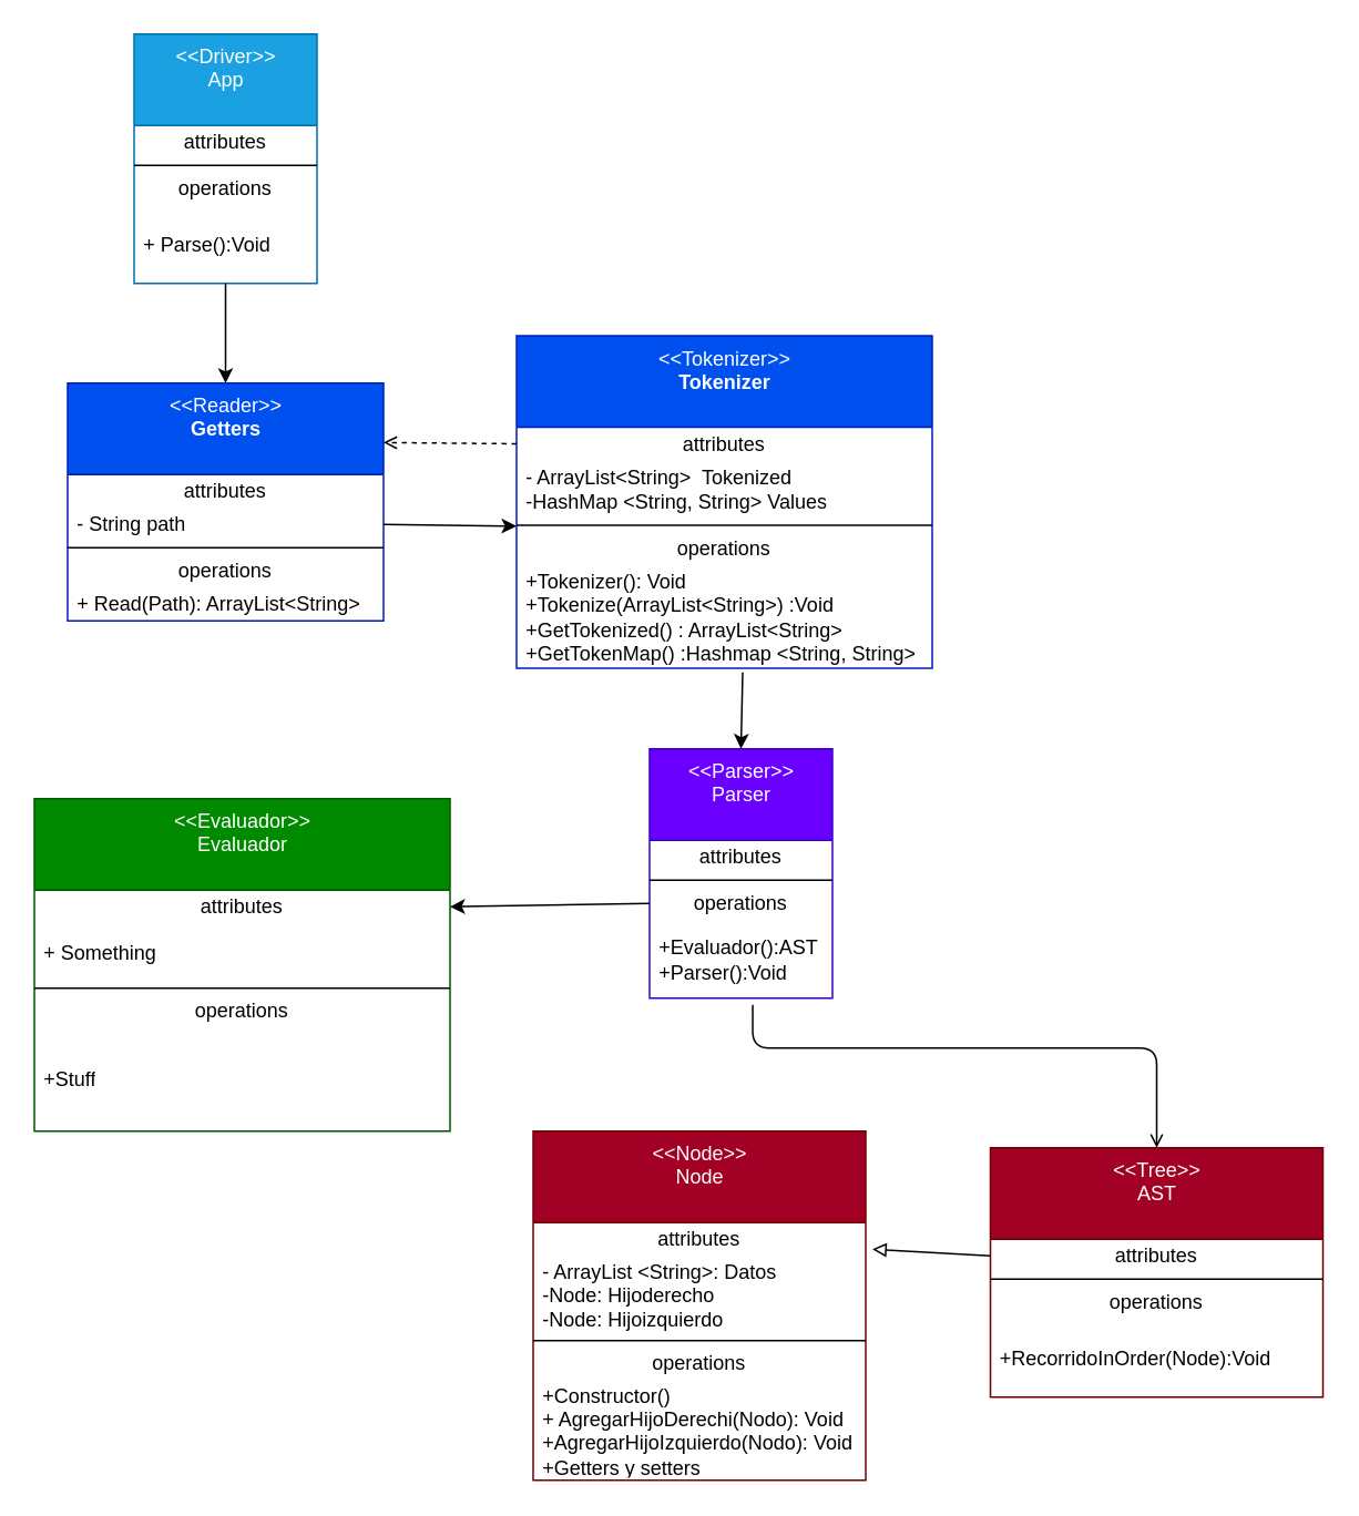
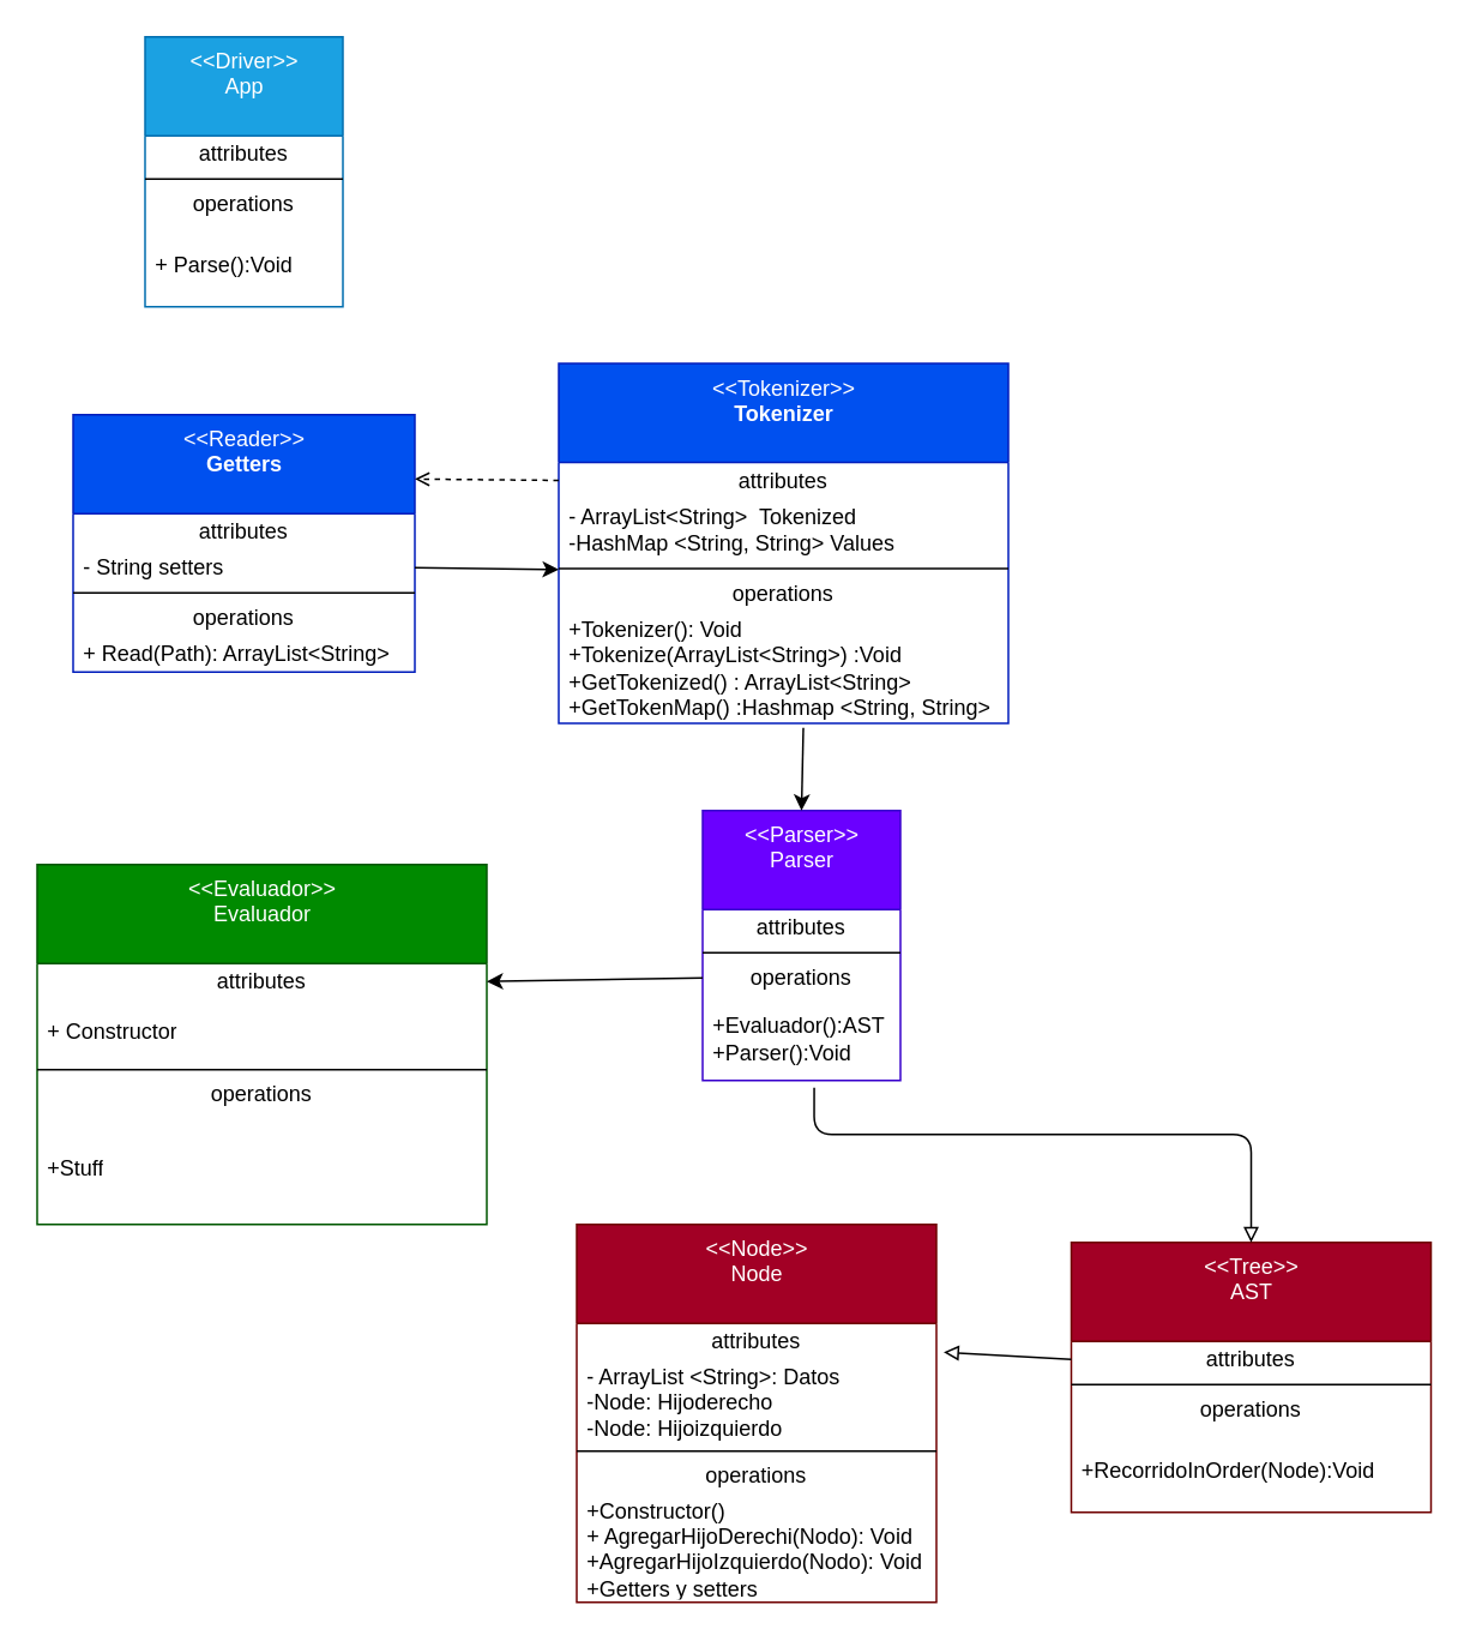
  <mxCell id="0" />
  <mxCell id="1" parent="0" />
  <mxCell id="2" value="&amp;lt;&amp;lt;Reader&amp;gt;&amp;gt;&lt;br&gt;&lt;b&gt;Getters&lt;/b&gt;" style="swimlane;fontStyle=0;align=center;verticalAlign=top;childLayout=stackLayout;horizontal=1;startSize=55;horizontalStack=0;resizeParent=1;resizeParentMax=0;resizeLast=0;collapsible=0;marginBottom=0;html=1;fillColor=#0050ef;fontColor=#ffffff;strokeColor=#001DBC;" parent="1" vertex="1"><mxGeometry x="40" y="230" width="190" height="143" as="geometry" /></mxCell>
  <mxCell id="3" value="attributes" style="text;html=1;strokeColor=none;fillColor=none;align=center;verticalAlign=middle;spacingLeft=4;spacingRight=4;overflow=hidden;rotatable=0;points=[[0,0.5],[1,0.5]];portConstraint=eastwest;" parent="2" vertex="1"><mxGeometry y="55" width="190" height="20" as="geometry" /></mxCell>
- <mxCell id="4" value="- String path" style="text;html=1;strokeColor=none;fillColor=none;align=left;verticalAlign=middle;spacingLeft=4;spacingRight=4;overflow=hidden;rotatable=0;points=[[0,0.5],[1,0.5]];portConstraint=eastwest;" parent="2" vertex="1"><mxGeometry y="75" width="190" height="20" as="geometry" /></mxCell>
+ <mxCell id="4" value="- String setters" style="text;html=1;strokeColor=none;fillColor=none;align=left;verticalAlign=middle;spacingLeft=4;spacingRight=4;overflow=hidden;rotatable=0;points=[[0,0.5],[1,0.5]];portConstraint=eastwest;" parent="2" vertex="1"><mxGeometry y="75" width="190" height="20" as="geometry" /></mxCell>
  <mxCell id="5" value="" style="line;strokeWidth=1;fillColor=none;align=left;verticalAlign=middle;spacingTop=-1;spacingLeft=3;spacingRight=3;rotatable=0;labelPosition=right;points=[];portConstraint=eastwest;" parent="2" vertex="1"><mxGeometry y="95" width="190" height="8" as="geometry" /></mxCell>
  <mxCell id="6" value="operations" style="text;html=1;strokeColor=none;fillColor=none;align=center;verticalAlign=middle;spacingLeft=4;spacingRight=4;overflow=hidden;rotatable=0;points=[[0,0.5],[1,0.5]];portConstraint=eastwest;" parent="2" vertex="1"><mxGeometry y="103" width="190" height="20" as="geometry" /></mxCell>
  <mxCell id="7" value="+ Read(Path): ArrayList&amp;lt;String&amp;gt;" style="text;html=1;strokeColor=none;fillColor=none;align=left;verticalAlign=middle;spacingLeft=4;spacingRight=4;overflow=hidden;rotatable=0;points=[[0,0.5],[1,0.5]];portConstraint=eastwest;" parent="2" vertex="1"><mxGeometry y="123" width="190" height="20" as="geometry" /></mxCell>
  <mxCell id="8" value="&amp;lt;&amp;lt;Tokenizer&amp;gt;&amp;gt;&lt;br&gt;&lt;b&gt;Tokenizer&lt;/b&gt;" style="swimlane;fontStyle=0;align=center;verticalAlign=top;childLayout=stackLayout;horizontal=1;startSize=55;horizontalStack=0;resizeParent=1;resizeParentMax=0;resizeLast=0;collapsible=0;marginBottom=0;html=1;fillColor=#0050ef;fontColor=#ffffff;strokeColor=#001DBC;" parent="1" vertex="1"><mxGeometry x="310" y="201.5" width="250" height="200" as="geometry" /></mxCell>
  <mxCell id="9" value="attributes" style="text;html=1;strokeColor=none;fillColor=none;align=center;verticalAlign=middle;spacingLeft=4;spacingRight=4;overflow=hidden;rotatable=0;points=[[0,0.5],[1,0.5]];portConstraint=eastwest;" parent="8" vertex="1"><mxGeometry y="55" width="250" height="20" as="geometry" /></mxCell>
  <mxCell id="10" value="- ArrayList&amp;lt;String&amp;gt;&amp;nbsp; Tokenized&lt;br&gt;-HashMap &amp;lt;String, String&amp;gt; Values" style="text;html=1;strokeColor=none;fillColor=none;align=left;verticalAlign=middle;spacingLeft=4;spacingRight=4;overflow=hidden;rotatable=0;points=[[0,0.5],[1,0.5]];portConstraint=eastwest;" parent="8" vertex="1"><mxGeometry y="75" width="250" height="35" as="geometry" /></mxCell>
  <mxCell id="11" value="" style="line;strokeWidth=1;fillColor=none;align=left;verticalAlign=middle;spacingTop=-1;spacingLeft=3;spacingRight=3;rotatable=0;labelPosition=right;points=[];portConstraint=eastwest;" parent="8" vertex="1"><mxGeometry y="110" width="250" height="8" as="geometry" /></mxCell>
  <mxCell id="12" value="operations" style="text;html=1;strokeColor=none;fillColor=none;align=center;verticalAlign=middle;spacingLeft=4;spacingRight=4;overflow=hidden;rotatable=0;points=[[0,0.5],[1,0.5]];portConstraint=eastwest;" parent="8" vertex="1"><mxGeometry y="118" width="250" height="20" as="geometry" /></mxCell>
  <mxCell id="13" value="+Tokenizer(): Void&lt;br&gt;+Tokenize(ArrayList&amp;lt;String&amp;gt;) :Void&lt;br&gt;+GetTokenized() : ArrayList&amp;lt;String&amp;gt;&lt;br&gt;+GetTokenMap() :Hashmap &amp;lt;String, String&amp;gt;" style="text;html=1;strokeColor=none;fillColor=none;align=left;verticalAlign=middle;spacingLeft=4;spacingRight=4;overflow=hidden;rotatable=0;points=[[0,0.5],[1,0.5]];portConstraint=eastwest;" parent="8" vertex="1"><mxGeometry y="138" width="250" height="62" as="geometry" /></mxCell>
  <mxCell id="14" value="&amp;lt;&amp;lt;Parser&amp;gt;&amp;gt;&lt;br&gt;Parser" style="swimlane;fontStyle=0;align=center;verticalAlign=top;childLayout=stackLayout;horizontal=1;startSize=55;horizontalStack=0;resizeParent=1;resizeParentMax=0;resizeLast=0;collapsible=0;marginBottom=0;html=1;fillColor=#6a00ff;fontColor=#ffffff;strokeColor=#3700CC;" vertex="1" parent="1"><mxGeometry x="390" y="450" width="110" height="150" as="geometry" /></mxCell>
  <mxCell id="15" value="attributes" style="text;html=1;strokeColor=none;fillColor=none;align=center;verticalAlign=middle;spacingLeft=4;spacingRight=4;overflow=hidden;rotatable=0;points=[[0,0.5],[1,0.5]];portConstraint=eastwest;" vertex="1" parent="14"><mxGeometry y="55" width="110" height="20" as="geometry" /></mxCell>
  <mxCell id="16" value="" style="line;strokeWidth=1;fillColor=none;align=left;verticalAlign=middle;spacingTop=-1;spacingLeft=3;spacingRight=3;rotatable=0;labelPosition=right;points=[];portConstraint=eastwest;" vertex="1" parent="14"><mxGeometry y="75" width="110" height="8" as="geometry" /></mxCell>
  <mxCell id="17" value="operations" style="text;html=1;strokeColor=none;fillColor=none;align=center;verticalAlign=middle;spacingLeft=4;spacingRight=4;overflow=hidden;rotatable=0;points=[[0,0.5],[1,0.5]];portConstraint=eastwest;" vertex="1" parent="14"><mxGeometry y="83" width="110" height="20" as="geometry" /></mxCell>
  <mxCell id="18" value="+Evaluador():AST&lt;br&gt;+Parser():Void" style="text;html=1;strokeColor=none;fillColor=none;align=left;verticalAlign=middle;spacingLeft=4;spacingRight=4;overflow=hidden;rotatable=0;points=[[0,0.5],[1,0.5]];portConstraint=eastwest;" vertex="1" parent="14"><mxGeometry y="103" width="110" height="47" as="geometry" /></mxCell>
  <mxCell id="19" value="&amp;lt;&amp;lt;Tree&amp;gt;&amp;gt;&lt;br&gt;AST" style="swimlane;fontStyle=0;align=center;verticalAlign=top;childLayout=stackLayout;horizontal=1;startSize=55;horizontalStack=0;resizeParent=1;resizeParentMax=0;resizeLast=0;collapsible=0;marginBottom=0;html=1;fillColor=#a20025;fontColor=#ffffff;strokeColor=#6F0000;" vertex="1" parent="1"><mxGeometry x="595" y="690" width="200" height="150" as="geometry" /></mxCell>
  <mxCell id="20" value="attributes" style="text;html=1;strokeColor=none;fillColor=none;align=center;verticalAlign=middle;spacingLeft=4;spacingRight=4;overflow=hidden;rotatable=0;points=[[0,0.5],[1,0.5]];portConstraint=eastwest;" vertex="1" parent="19"><mxGeometry y="55" width="200" height="20" as="geometry" /></mxCell>
  <mxCell id="21" value="" style="line;strokeWidth=1;fillColor=none;align=left;verticalAlign=middle;spacingTop=-1;spacingLeft=3;spacingRight=3;rotatable=0;labelPosition=right;points=[];portConstraint=eastwest;" vertex="1" parent="19"><mxGeometry y="75" width="200" height="8" as="geometry" /></mxCell>
  <mxCell id="22" value="operations" style="text;html=1;strokeColor=none;fillColor=none;align=center;verticalAlign=middle;spacingLeft=4;spacingRight=4;overflow=hidden;rotatable=0;points=[[0,0.5],[1,0.5]];portConstraint=eastwest;" vertex="1" parent="19"><mxGeometry y="83" width="200" height="20" as="geometry" /></mxCell>
  <mxCell id="23" value="+RecorridoInOrder(Node):Void" style="text;html=1;strokeColor=none;fillColor=none;align=left;verticalAlign=middle;spacingLeft=4;spacingRight=4;overflow=hidden;rotatable=0;points=[[0,0.5],[1,0.5]];portConstraint=eastwest;" vertex="1" parent="19"><mxGeometry y="103" width="200" height="47" as="geometry" /></mxCell>
  <mxCell id="24" value="&amp;lt;&amp;lt;Node&amp;gt;&amp;gt;&lt;br&gt;Node" style="swimlane;fontStyle=0;align=center;verticalAlign=top;childLayout=stackLayout;horizontal=1;startSize=55;horizontalStack=0;resizeParent=1;resizeParentMax=0;resizeLast=0;collapsible=0;marginBottom=0;html=1;fillColor=#a20025;fontColor=#ffffff;strokeColor=#6F0000;" vertex="1" parent="1"><mxGeometry x="320" y="680" width="200" height="210" as="geometry" /></mxCell>
  <mxCell id="25" value="attributes" style="text;html=1;strokeColor=none;fillColor=none;align=center;verticalAlign=middle;spacingLeft=4;spacingRight=4;overflow=hidden;rotatable=0;points=[[0,0.5],[1,0.5]];portConstraint=eastwest;" vertex="1" parent="24"><mxGeometry y="55" width="200" height="20" as="geometry" /></mxCell>
  <mxCell id="26" value="- ArrayList &amp;lt;String&amp;gt;: Datos&lt;br&gt;-Node: Hijoderecho&lt;br&gt;-Node: Hijoizquierdo" style="text;html=1;strokeColor=none;fillColor=none;align=left;verticalAlign=middle;spacingLeft=4;spacingRight=4;overflow=hidden;rotatable=0;points=[[0,0.5],[1,0.5]];portConstraint=eastwest;" vertex="1" parent="24"><mxGeometry y="75" width="200" height="47" as="geometry" /></mxCell>
  <mxCell id="27" value="" style="line;strokeWidth=1;fillColor=none;align=left;verticalAlign=middle;spacingTop=-1;spacingLeft=3;spacingRight=3;rotatable=0;labelPosition=right;points=[];portConstraint=eastwest;" vertex="1" parent="24"><mxGeometry y="122" width="200" height="8" as="geometry" /></mxCell>
  <mxCell id="28" value="operations" style="text;html=1;strokeColor=none;fillColor=none;align=center;verticalAlign=middle;spacingLeft=4;spacingRight=4;overflow=hidden;rotatable=0;points=[[0,0.5],[1,0.5]];portConstraint=eastwest;" vertex="1" parent="24"><mxGeometry y="130" width="200" height="20" as="geometry" /></mxCell>
  <mxCell id="29" value="+Constructor()&lt;br&gt;+ AgregarHijoDerechi(Nodo): Void&lt;br&gt;+AgregarHijoIzquierdo(Nodo): Void&lt;br&gt;+Getters y setters" style="text;html=1;strokeColor=none;fillColor=none;align=left;verticalAlign=middle;spacingLeft=4;spacingRight=4;overflow=hidden;rotatable=0;points=[[0,0.5],[1,0.5]];portConstraint=eastwest;" vertex="1" parent="24"><mxGeometry y="150" width="200" height="60" as="geometry" /></mxCell>
  <mxCell id="30" value="&amp;lt;&amp;lt;Evaluador&amp;gt;&amp;gt;&lt;br&gt;Evaluador" style="swimlane;fontStyle=0;align=center;verticalAlign=top;childLayout=stackLayout;horizontal=1;startSize=55;horizontalStack=0;resizeParent=1;resizeParentMax=0;resizeLast=0;collapsible=0;marginBottom=0;html=1;fillColor=#008a00;fontColor=#ffffff;strokeColor=#005700;" vertex="1" parent="1"><mxGeometry x="20" y="480" width="250" height="200" as="geometry" /></mxCell>
  <mxCell id="31" value="attributes" style="text;html=1;strokeColor=none;fillColor=none;align=center;verticalAlign=middle;spacingLeft=4;spacingRight=4;overflow=hidden;rotatable=0;points=[[0,0.5],[1,0.5]];portConstraint=eastwest;" vertex="1" parent="30"><mxGeometry y="55" width="250" height="20" as="geometry" /></mxCell>
- <mxCell id="32" value="+ Something" style="text;html=1;strokeColor=none;fillColor=none;align=left;verticalAlign=middle;spacingLeft=4;spacingRight=4;overflow=hidden;rotatable=0;points=[[0,0.5],[1,0.5]];portConstraint=eastwest;" vertex="1" parent="30"><mxGeometry y="75" width="250" height="35" as="geometry" /></mxCell>
+ <mxCell id="32" value="+ Constructor" style="text;html=1;strokeColor=none;fillColor=none;align=left;verticalAlign=middle;spacingLeft=4;spacingRight=4;overflow=hidden;rotatable=0;points=[[0,0.5],[1,0.5]];portConstraint=eastwest;" vertex="1" parent="30"><mxGeometry y="75" width="250" height="35" as="geometry" /></mxCell>
  <mxCell id="33" value="" style="line;strokeWidth=1;fillColor=none;align=left;verticalAlign=middle;spacingTop=-1;spacingLeft=3;spacingRight=3;rotatable=0;labelPosition=right;points=[];portConstraint=eastwest;" vertex="1" parent="30"><mxGeometry y="110" width="250" height="8" as="geometry" /></mxCell>
  <mxCell id="34" value="operations" style="text;html=1;strokeColor=none;fillColor=none;align=center;verticalAlign=middle;spacingLeft=4;spacingRight=4;overflow=hidden;rotatable=0;points=[[0,0.5],[1,0.5]];portConstraint=eastwest;" vertex="1" parent="30"><mxGeometry y="118" width="250" height="20" as="geometry" /></mxCell>
  <mxCell id="35" value="+Stuff" style="text;html=1;strokeColor=none;fillColor=none;align=left;verticalAlign=middle;spacingLeft=4;spacingRight=4;overflow=hidden;rotatable=0;points=[[0,0.5],[1,0.5]];portConstraint=eastwest;" vertex="1" parent="30"><mxGeometry y="138" width="250" height="62" as="geometry" /></mxCell>
  <mxCell id="36" value="&amp;lt;&amp;lt;Driver&amp;gt;&amp;gt;&lt;br&gt;App" style="swimlane;fontStyle=0;align=center;verticalAlign=top;childLayout=stackLayout;horizontal=1;startSize=55;horizontalStack=0;resizeParent=1;resizeParentMax=0;resizeLast=0;collapsible=0;marginBottom=0;html=1;fillColor=#1ba1e2;fontColor=#ffffff;strokeColor=#006EAF;" vertex="1" parent="1"><mxGeometry x="80" y="20" width="110" height="150" as="geometry" /></mxCell>
  <mxCell id="37" value="attributes" style="text;html=1;strokeColor=none;fillColor=none;align=center;verticalAlign=middle;spacingLeft=4;spacingRight=4;overflow=hidden;rotatable=0;points=[[0,0.5],[1,0.5]];portConstraint=eastwest;" vertex="1" parent="36"><mxGeometry y="55" width="110" height="20" as="geometry" /></mxCell>
  <mxCell id="38" value="" style="line;strokeWidth=1;fillColor=none;align=left;verticalAlign=middle;spacingTop=-1;spacingLeft=3;spacingRight=3;rotatable=0;labelPosition=right;points=[];portConstraint=eastwest;" vertex="1" parent="36"><mxGeometry y="75" width="110" height="8" as="geometry" /></mxCell>
  <mxCell id="39" value="operations" style="text;html=1;strokeColor=none;fillColor=none;align=center;verticalAlign=middle;spacingLeft=4;spacingRight=4;overflow=hidden;rotatable=0;points=[[0,0.5],[1,0.5]];portConstraint=eastwest;" vertex="1" parent="36"><mxGeometry y="83" width="110" height="20" as="geometry" /></mxCell>
  <mxCell id="40" value="+ Parse():Void" style="text;html=1;strokeColor=none;fillColor=none;align=left;verticalAlign=middle;spacingLeft=4;spacingRight=4;overflow=hidden;rotatable=0;points=[[0,0.5],[1,0.5]];portConstraint=eastwest;" vertex="1" parent="36"><mxGeometry y="103" width="110" height="47" as="geometry" /></mxCell>
- <mxCell id="41" style="edgeStyle=none;html=1;entryX=0.5;entryY=0;entryDx=0;entryDy=0;" edge="1" parent="1" source="40" target="2"><mxGeometry relative="1" as="geometry" /></mxCell>
  <mxCell id="42" style="edgeStyle=none;html=1;exitX=0;exitY=0.5;exitDx=0;exitDy=0;entryX=1;entryY=0.25;entryDx=0;entryDy=0;dashed=1;endArrow=open;endFill=0;" edge="1" parent="1" source="9" target="2"><mxGeometry relative="1" as="geometry" /></mxCell>
  <mxCell id="43" style="edgeStyle=none;html=1;exitX=1;exitY=0.5;exitDx=0;exitDy=0;entryX=0;entryY=1.129;entryDx=0;entryDy=0;entryPerimeter=0;endArrow=classic;endFill=1;" edge="1" parent="1" source="4" target="10"><mxGeometry relative="1" as="geometry" /></mxCell>
  <mxCell id="44" style="edgeStyle=none;html=1;exitX=0.544;exitY=1.04;exitDx=0;exitDy=0;endArrow=classic;endFill=1;entryX=0.5;entryY=0;entryDx=0;entryDy=0;exitPerimeter=0;" edge="1" parent="1" source="13" target="14"><mxGeometry relative="1" as="geometry"><mxPoint x="640" y="294" as="targetPoint" /></mxGeometry></mxCell>
  <mxCell id="45" style="edgeStyle=none;html=1;exitX=0;exitY=0.5;exitDx=0;exitDy=0;entryX=1.02;entryY=-0.085;entryDx=0;entryDy=0;entryPerimeter=0;endArrow=block;endFill=0;" edge="1" parent="1" source="20" target="26"><mxGeometry relative="1" as="geometry" /></mxCell>
- <mxCell id="46" style="edgeStyle=orthogonalEdgeStyle;html=1;exitX=0.564;exitY=1.085;exitDx=0;exitDy=0;entryX=0.5;entryY=0;entryDx=0;entryDy=0;endArrow=open;endFill=0;exitPerimeter=0;" edge="1" parent="1" source="18" target="19"><mxGeometry relative="1" as="geometry"><Array as="points"><mxPoint x="452" y="630" /><mxPoint x="695" y="630" /></Array></mxGeometry></mxCell>
+ <mxCell id="46" style="edgeStyle=orthogonalEdgeStyle;html=1;exitX=0.564;exitY=1.085;exitDx=0;exitDy=0;entryX=0.5;entryY=0;entryDx=0;entryDy=0;endArrow=block;endFill=0;exitPerimeter=0;" edge="1" parent="1" source="18" target="19"><mxGeometry relative="1" as="geometry"><Array as="points"><mxPoint x="452" y="630" /><mxPoint x="695" y="630" /></Array></mxGeometry></mxCell>
  <mxCell id="47" style="html=1;exitX=0;exitY=0.5;exitDx=0;exitDy=0;entryX=1;entryY=0.5;entryDx=0;entryDy=0;endArrow=classic;endFill=1;" edge="1" parent="1" source="17" target="31"><mxGeometry relative="1" as="geometry" /></mxCell>
